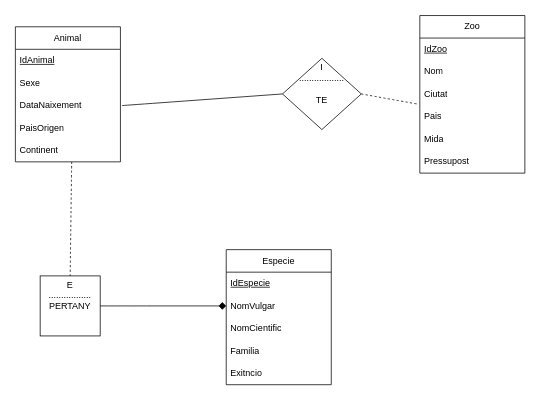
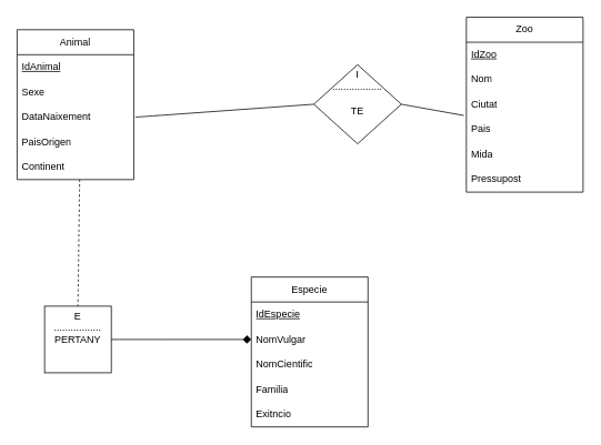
  <mxCell id="0" />
  <mxCell id="1" parent="0" />
  <mxCell id="2" value="Animal" style="swimlane;fontStyle=0;childLayout=stackLayout;horizontal=1;startSize=30;horizontalStack=0;resizeParent=1;resizeParentMax=0;resizeLast=0;collapsible=1;marginBottom=0;whiteSpace=wrap;html=1;" parent="1" vertex="1"><mxGeometry x="20" y="35" width="140" height="180" as="geometry" /></mxCell>
  <mxCell id="3" value="&lt;u&gt;IdAnimal&lt;/u&gt;" style="text;strokeColor=none;fillColor=none;align=left;verticalAlign=middle;spacingLeft=4;spacingRight=4;overflow=hidden;points=[[0,0.5],[1,0.5]];portConstraint=eastwest;rotatable=0;whiteSpace=wrap;html=1;" parent="2" vertex="1"><mxGeometry y="30" width="140" height="30" as="geometry" /></mxCell>
  <mxCell id="4" value="Sexe" style="text;strokeColor=none;fillColor=none;align=left;verticalAlign=middle;spacingLeft=4;spacingRight=4;overflow=hidden;points=[[0,0.5],[1,0.5]];portConstraint=eastwest;rotatable=0;whiteSpace=wrap;html=1;" parent="2" vertex="1"><mxGeometry y="60" width="140" height="30" as="geometry" /></mxCell>
  <mxCell id="5" value="DataNaixement" style="text;strokeColor=none;fillColor=none;align=left;verticalAlign=middle;spacingLeft=4;spacingRight=4;overflow=hidden;points=[[0,0.5],[1,0.5]];portConstraint=eastwest;rotatable=0;whiteSpace=wrap;html=1;" parent="2" vertex="1"><mxGeometry y="90" width="140" height="30" as="geometry" /></mxCell>
  <mxCell id="6" value="PaisOrigen" style="text;strokeColor=none;fillColor=none;align=left;verticalAlign=middle;spacingLeft=4;spacingRight=4;overflow=hidden;points=[[0,0.5],[1,0.5]];portConstraint=eastwest;rotatable=0;whiteSpace=wrap;html=1;" parent="2" vertex="1"><mxGeometry y="120" width="140" height="30" as="geometry" /></mxCell>
  <mxCell id="7" value="Continent" style="text;strokeColor=none;fillColor=none;align=left;verticalAlign=middle;spacingLeft=4;spacingRight=4;overflow=hidden;points=[[0,0.5],[1,0.5]];portConstraint=eastwest;rotatable=0;whiteSpace=wrap;html=1;" parent="2" vertex="1"><mxGeometry y="150" width="140" height="30" as="geometry" /></mxCell>
  <mxCell id="8" value="Zoo" style="swimlane;fontStyle=0;childLayout=stackLayout;horizontal=1;startSize=30;horizontalStack=0;resizeParent=1;resizeParentMax=0;resizeLast=0;collapsible=1;marginBottom=0;whiteSpace=wrap;html=1;" parent="1" vertex="1"><mxGeometry x="559" y="20" width="140" height="210" as="geometry" /></mxCell>
  <mxCell id="9" value="&lt;u&gt;IdZoo&lt;/u&gt;" style="text;strokeColor=none;fillColor=none;align=left;verticalAlign=middle;spacingLeft=4;spacingRight=4;overflow=hidden;points=[[0,0.5],[1,0.5]];portConstraint=eastwest;rotatable=0;whiteSpace=wrap;html=1;" parent="8" vertex="1"><mxGeometry y="30" width="140" height="30" as="geometry" /></mxCell>
  <mxCell id="10" value="Nom" style="text;strokeColor=none;fillColor=none;align=left;verticalAlign=middle;spacingLeft=4;spacingRight=4;overflow=hidden;points=[[0,0.5],[1,0.5]];portConstraint=eastwest;rotatable=0;whiteSpace=wrap;html=1;" parent="8" vertex="1"><mxGeometry y="60" width="140" height="30" as="geometry" /></mxCell>
  <mxCell id="11" value="Ciutat" style="text;strokeColor=none;fillColor=none;align=left;verticalAlign=middle;spacingLeft=4;spacingRight=4;overflow=hidden;points=[[0,0.5],[1,0.5]];portConstraint=eastwest;rotatable=0;whiteSpace=wrap;html=1;" parent="8" vertex="1"><mxGeometry y="90" width="140" height="30" as="geometry" /></mxCell>
  <mxCell id="12" value="Pais" style="text;strokeColor=none;fillColor=none;align=left;verticalAlign=middle;spacingLeft=4;spacingRight=4;overflow=hidden;points=[[0,0.5],[1,0.5]];portConstraint=eastwest;rotatable=0;whiteSpace=wrap;html=1;" parent="8" vertex="1"><mxGeometry y="120" width="140" height="30" as="geometry" /></mxCell>
  <mxCell id="13" value="Mida" style="text;strokeColor=none;fillColor=none;align=left;verticalAlign=middle;spacingLeft=4;spacingRight=4;overflow=hidden;points=[[0,0.5],[1,0.5]];portConstraint=eastwest;rotatable=0;whiteSpace=wrap;html=1;" vertex="1" parent="8"><mxGeometry y="150" width="140" height="30" as="geometry" /></mxCell>
  <mxCell id="14" value="Pressupost" style="text;strokeColor=none;fillColor=none;align=left;verticalAlign=middle;spacingLeft=4;spacingRight=4;overflow=hidden;points=[[0,0.5],[1,0.5]];portConstraint=eastwest;rotatable=0;whiteSpace=wrap;html=1;" vertex="1" parent="8"><mxGeometry y="180" width="140" height="30" as="geometry" /></mxCell>
  <mxCell id="15" value="Especie" style="swimlane;fontStyle=0;childLayout=stackLayout;horizontal=1;startSize=30;horizontalStack=0;resizeParent=1;resizeParentMax=0;resizeLast=0;collapsible=1;marginBottom=0;whiteSpace=wrap;html=1;" parent="1" vertex="1"><mxGeometry x="301" y="332" width="140" height="180" as="geometry" /></mxCell>
  <mxCell id="16" value="&lt;u&gt;IdEspecie&lt;/u&gt;" style="text;strokeColor=none;fillColor=none;align=left;verticalAlign=middle;spacingLeft=4;spacingRight=4;overflow=hidden;points=[[0,0.5],[1,0.5]];portConstraint=eastwest;rotatable=0;whiteSpace=wrap;html=1;" parent="15" vertex="1"><mxGeometry y="30" width="140" height="30" as="geometry" /></mxCell>
  <mxCell id="17" value="NomVulgar" style="text;strokeColor=none;fillColor=none;align=left;verticalAlign=middle;spacingLeft=4;spacingRight=4;overflow=hidden;points=[[0,0.5],[1,0.5]];portConstraint=eastwest;rotatable=0;whiteSpace=wrap;html=1;" parent="15" vertex="1"><mxGeometry y="60" width="140" height="30" as="geometry" /></mxCell>
  <mxCell id="18" value="NomCientific" style="text;strokeColor=none;fillColor=none;align=left;verticalAlign=middle;spacingLeft=4;spacingRight=4;overflow=hidden;points=[[0,0.5],[1,0.5]];portConstraint=eastwest;rotatable=0;whiteSpace=wrap;html=1;" parent="15" vertex="1"><mxGeometry y="90" width="140" height="30" as="geometry" /></mxCell>
  <mxCell id="19" value="Familia" style="text;strokeColor=none;fillColor=none;align=left;verticalAlign=middle;spacingLeft=4;spacingRight=4;overflow=hidden;points=[[0,0.5],[1,0.5]];portConstraint=eastwest;rotatable=0;whiteSpace=wrap;html=1;" parent="15" vertex="1"><mxGeometry y="120" width="140" height="30" as="geometry" /></mxCell>
  <mxCell id="20" value="&lt;div&gt;Exitncio&lt;/div&gt;" style="text;strokeColor=none;fillColor=none;align=left;verticalAlign=middle;spacingLeft=4;spacingRight=4;overflow=hidden;points=[[0,0.5],[1,0.5]];portConstraint=eastwest;rotatable=0;whiteSpace=wrap;html=1;" vertex="1" parent="15"><mxGeometry y="150" width="140" height="30" as="geometry" /></mxCell>
  <mxCell id="21" value="&lt;div&gt;I&lt;br&gt;&lt;/div&gt;&lt;div&gt;..................&lt;/div&gt;&lt;div&gt;&lt;br&gt;&lt;/div&gt;&lt;div&gt;TE&lt;br&gt;&lt;/div&gt;&lt;div&gt;&lt;br&gt;&lt;/div&gt;&lt;div&gt;&lt;br&gt;&lt;/div&gt;" style="rhombus;whiteSpace=wrap;html=1;" parent="1" vertex="1"><mxGeometry x="376" y="77" width="105" height="95" as="geometry" /></mxCell>
  <mxCell id="22" value="" style="endArrow=none;html=1;rounded=0;fontSize=12;startSize=8;endSize=8;curved=1;entryX=0;entryY=0.5;entryDx=0;entryDy=0;" parent="1" target="21" edge="1"><mxGeometry width="50" height="50" relative="1" as="geometry"><mxPoint x="162" y="140" as="sourcePoint" /><mxPoint x="374" y="183" as="targetPoint" /></mxGeometry></mxCell>
- <mxCell id="23" value="" style="endArrow=none;html=1;rounded=0;fontSize=12;startSize=8;endSize=8;curved=1;exitX=1;exitY=0.5;exitDx=0;exitDy=0;entryX=-0.021;entryY=0.933;entryDx=0;entryDy=0;entryPerimeter=0;dashed=1;" parent="1" source="21" target="11" edge="1"><mxGeometry width="50" height="50" relative="1" as="geometry"><mxPoint x="394" y="135" as="sourcePoint" /><mxPoint x="542" y="135" as="targetPoint" /></mxGeometry></mxCell>
+ <mxCell id="23" value="" style="endArrow=none;html=1;rounded=0;fontSize=12;startSize=8;endSize=8;curved=1;exitX=1;exitY=0.5;exitDx=0;exitDy=0;entryX=-0.021;entryY=0.933;entryDx=0;entryDy=0;entryPerimeter=0;" parent="1" source="21" target="11" edge="1"><mxGeometry width="50" height="50" relative="1" as="geometry"><mxPoint x="394" y="135" as="sourcePoint" /><mxPoint x="542" y="135" as="targetPoint" /></mxGeometry></mxCell>
  <mxCell id="24" value="&lt;div&gt;E&lt;/div&gt;&lt;div&gt;.................&lt;/div&gt;&lt;div&gt;PERTANY&lt;br&gt;&lt;/div&gt;&lt;div&gt;&lt;br&gt;&lt;/div&gt;&lt;div&gt;&lt;br&gt;&lt;/div&gt;" style="whiteSpace=wrap;html=1;rounded=0;" parent="1" vertex="1"><mxGeometry x="53" y="367" width="80" height="80" as="geometry" /></mxCell>
  <mxCell id="25" value="" style="endArrow=none;html=1;rounded=0;fontSize=12;startSize=8;endSize=8;curved=1;entryX=0.5;entryY=0;entryDx=0;entryDy=0;exitX=0.536;exitY=1;exitDx=0;exitDy=0;exitPerimeter=0;dashed=1;" parent="1" source="7" target="24" edge="1"><mxGeometry width="50" height="50" relative="1" as="geometry"><mxPoint x="-86" y="376" as="sourcePoint" /><mxPoint x="125" y="421" as="targetPoint" /><Array as="points" /></mxGeometry></mxCell>
  <mxCell id="26" value="" style="endArrow=diamond;html=1;rounded=0;fontSize=12;startSize=8;endSize=8;curved=1;exitX=1;exitY=0.5;exitDx=0;exitDy=0;entryX=0;entryY=0.5;entryDx=0;entryDy=0;" parent="1" source="24" target="17" edge="1"><mxGeometry width="50" height="50" relative="1" as="geometry"><mxPoint x="145" y="373" as="sourcePoint" /><mxPoint x="290" y="377" as="targetPoint" /></mxGeometry></mxCell>
